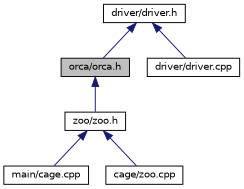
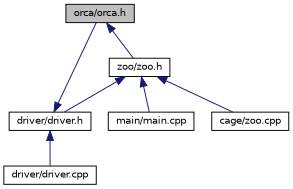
  digraph {
    node [color=black fillcolor=white fontname=Helvetica fontsize=10 shape=record style=filled]
    edge [color=midnightblue dir=back fontname=Helvetica fontsize=10 labelfontname=Helvetica labelfontsize=10 style=solid]
    n1 [fillcolor=grey75 fontcolor=black height=0.2 label="orca/orca.h" width=0.4]
    n2 [height=0.2 label="zoo/zoo.h" width=0.4]
    n3 [height=0.2 label="driver/driver.h" width=0.4]
-   n4 [height=0.2 label="main/cage.cpp" width=0.4]
+   n4 [height=0.2 label="main/main.cpp" width=0.4]
    n5 [height=0.2 label="cage/zoo.cpp" width=0.4]
    n6 [height=0.2 label="driver/driver.cpp" width=0.4]
    n1 -> n2
+   n2 -> n3
    n2 -> n4
    n2 -> n5
    n3 -> n1
    n3 -> n6
  }
